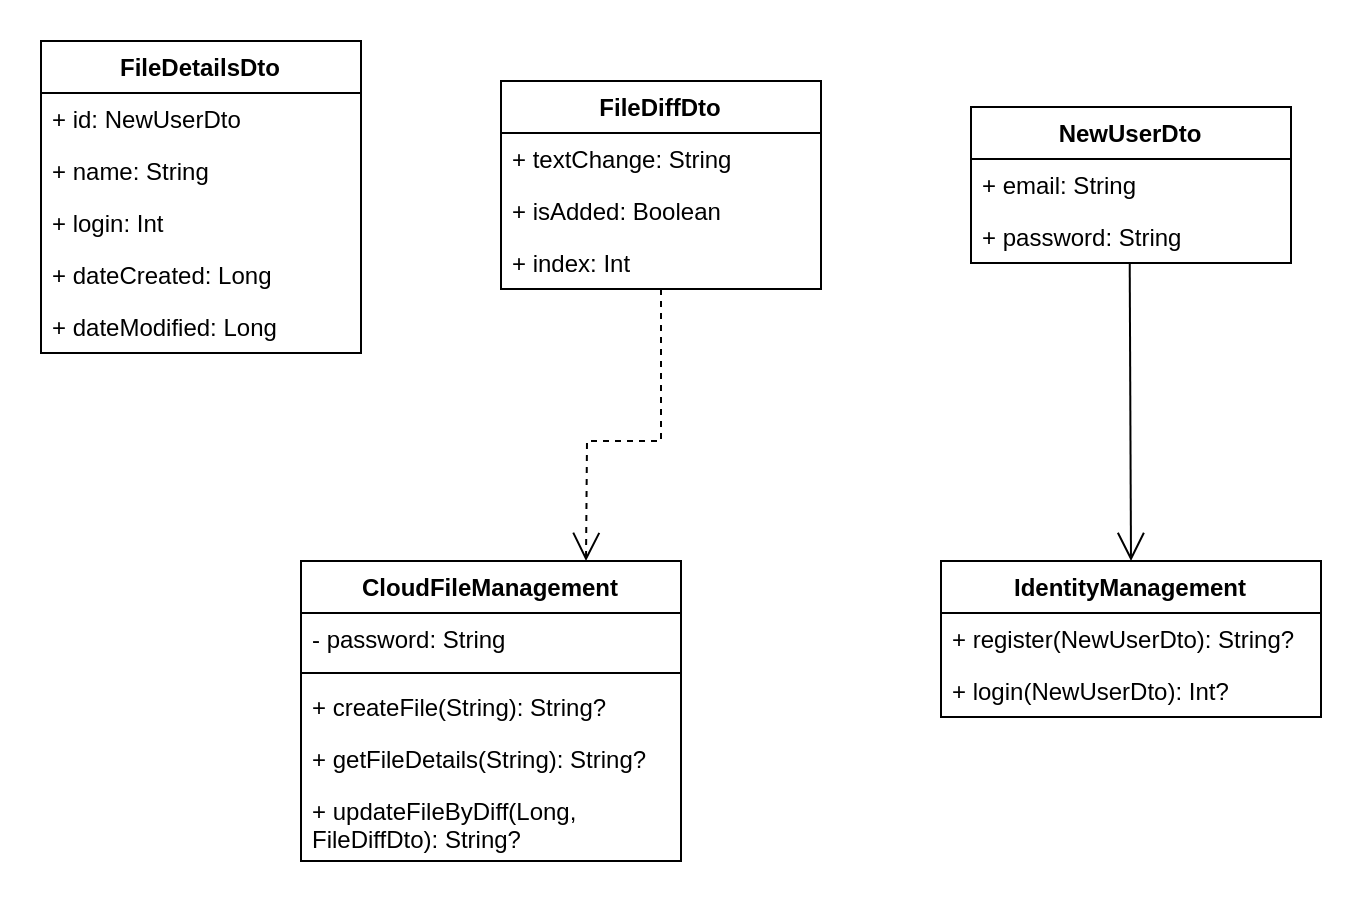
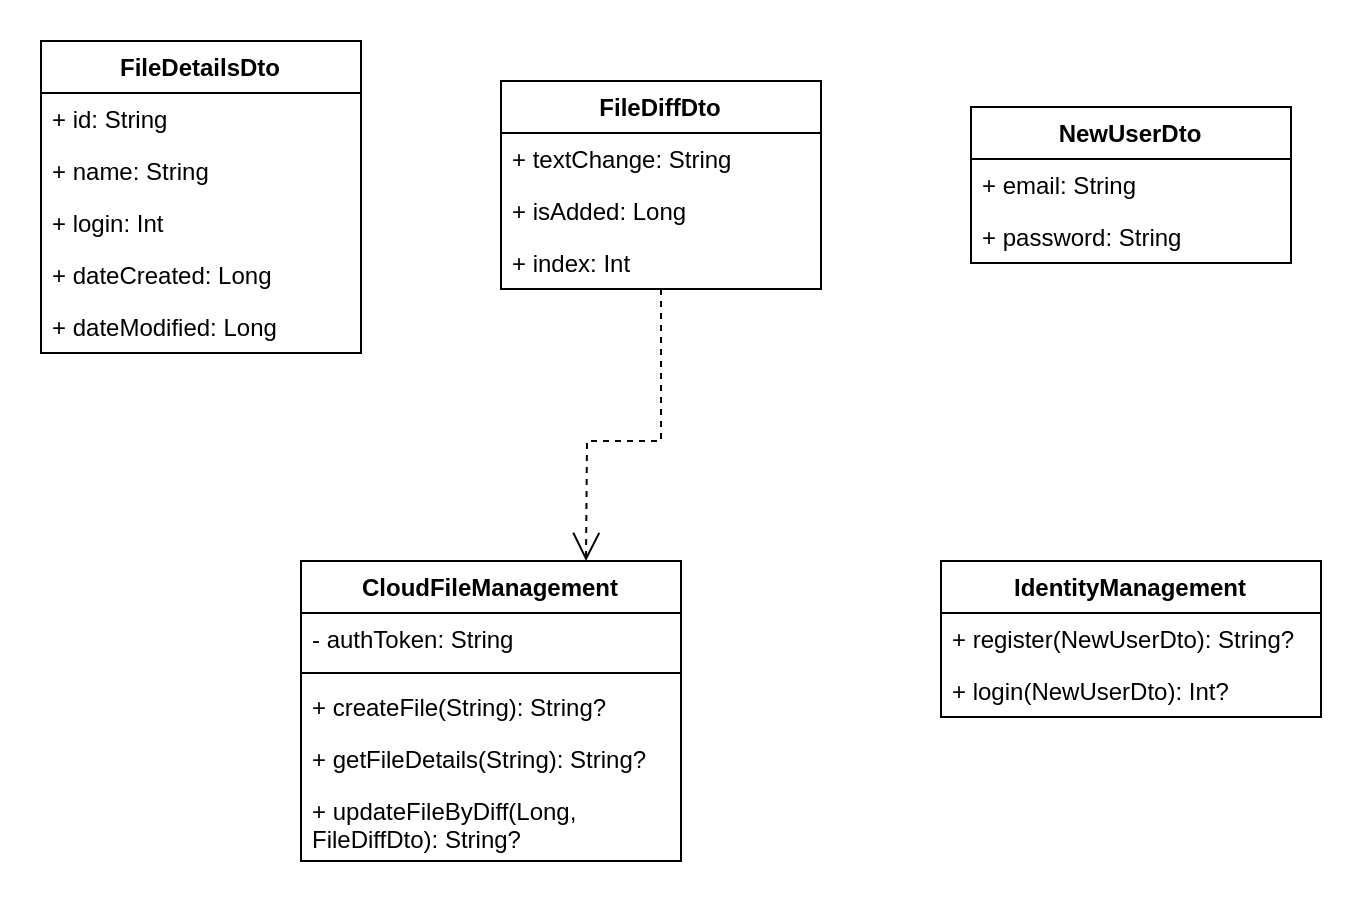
  <mxCell id="0" />
  <mxCell id="1" parent="0" />
  <mxCell id="2" value="FileDetailsDto" style="swimlane;fontStyle=1;align=center;verticalAlign=top;childLayout=stackLayout;horizontal=1;startSize=26;horizontalStack=0;resizeParent=1;resizeParentMax=0;resizeLast=0;collapsible=1;marginBottom=0;whiteSpace=wrap;html=1;" vertex="1" parent="1"><mxGeometry x="20" y="20" width="160" height="156" as="geometry" /></mxCell>
- <mxCell id="3" value="+ id: NewUserDto" style="text;strokeColor=none;fillColor=none;align=left;verticalAlign=top;spacingLeft=4;spacingRight=4;overflow=hidden;rotatable=0;points=[[0,0.5],[1,0.5]];portConstraint=eastwest;whiteSpace=wrap;html=1;" vertex="1" parent="2"><mxGeometry y="26" width="160" height="26" as="geometry" /></mxCell>
+ <mxCell id="3" value="+ id: String" style="text;strokeColor=none;fillColor=none;align=left;verticalAlign=top;spacingLeft=4;spacingRight=4;overflow=hidden;rotatable=0;points=[[0,0.5],[1,0.5]];portConstraint=eastwest;whiteSpace=wrap;html=1;" vertex="1" parent="2"><mxGeometry y="26" width="160" height="26" as="geometry" /></mxCell>
  <mxCell id="4" value="+ name: String" style="text;strokeColor=none;fillColor=none;align=left;verticalAlign=top;spacingLeft=4;spacingRight=4;overflow=hidden;rotatable=0;points=[[0,0.5],[1,0.5]];portConstraint=eastwest;whiteSpace=wrap;html=1;" vertex="1" parent="2"><mxGeometry y="52" width="160" height="26" as="geometry" /></mxCell>
  <mxCell id="5" value="+ login: Int" style="text;strokeColor=none;fillColor=none;align=left;verticalAlign=top;spacingLeft=4;spacingRight=4;overflow=hidden;rotatable=0;points=[[0,0.5],[1,0.5]];portConstraint=eastwest;whiteSpace=wrap;html=1;" vertex="1" parent="2"><mxGeometry y="78" width="160" height="26" as="geometry" /></mxCell>
  <mxCell id="6" value="+ dateCreated: Long" style="text;strokeColor=none;fillColor=none;align=left;verticalAlign=top;spacingLeft=4;spacingRight=4;overflow=hidden;rotatable=0;points=[[0,0.5],[1,0.5]];portConstraint=eastwest;whiteSpace=wrap;html=1;" vertex="1" parent="2"><mxGeometry y="104" width="160" height="26" as="geometry" /></mxCell>
  <mxCell id="7" value="+ dateModified: Long" style="text;strokeColor=none;fillColor=none;align=left;verticalAlign=top;spacingLeft=4;spacingRight=4;overflow=hidden;rotatable=0;points=[[0,0.5],[1,0.5]];portConstraint=eastwest;whiteSpace=wrap;html=1;" vertex="1" parent="2"><mxGeometry y="130" width="160" height="26" as="geometry" /></mxCell>
  <mxCell id="8" value="FileDiffDto" style="swimlane;fontStyle=1;align=center;verticalAlign=top;childLayout=stackLayout;horizontal=1;startSize=26;horizontalStack=0;resizeParent=1;resizeParentMax=0;resizeLast=0;collapsible=1;marginBottom=0;whiteSpace=wrap;html=1;" vertex="1" parent="1"><mxGeometry x="250" y="40" width="160" height="104" as="geometry" /></mxCell>
  <mxCell id="9" value="+ textChange: String" style="text;strokeColor=none;fillColor=none;align=left;verticalAlign=top;spacingLeft=4;spacingRight=4;overflow=hidden;rotatable=0;points=[[0,0.5],[1,0.5]];portConstraint=eastwest;whiteSpace=wrap;html=1;" vertex="1" parent="8"><mxGeometry y="26" width="160" height="26" as="geometry" /></mxCell>
- <mxCell id="10" value="+ isAdded: Boolean" style="text;strokeColor=none;fillColor=none;align=left;verticalAlign=top;spacingLeft=4;spacingRight=4;overflow=hidden;rotatable=0;points=[[0,0.5],[1,0.5]];portConstraint=eastwest;whiteSpace=wrap;html=1;" vertex="1" parent="8"><mxGeometry y="52" width="160" height="26" as="geometry" /></mxCell>
+ <mxCell id="10" value="+ isAdded: Long" style="text;strokeColor=none;fillColor=none;align=left;verticalAlign=top;spacingLeft=4;spacingRight=4;overflow=hidden;rotatable=0;points=[[0,0.5],[1,0.5]];portConstraint=eastwest;whiteSpace=wrap;html=1;" vertex="1" parent="8"><mxGeometry y="52" width="160" height="26" as="geometry" /></mxCell>
  <mxCell id="11" value="+ index: Int" style="text;strokeColor=none;fillColor=none;align=left;verticalAlign=top;spacingLeft=4;spacingRight=4;overflow=hidden;rotatable=0;points=[[0,0.5],[1,0.5]];portConstraint=eastwest;whiteSpace=wrap;html=1;" vertex="1" parent="8"><mxGeometry y="78" width="160" height="26" as="geometry" /></mxCell>
  <mxCell id="12" value="NewUserDto" style="swimlane;fontStyle=1;align=center;verticalAlign=top;childLayout=stackLayout;horizontal=1;startSize=26;horizontalStack=0;resizeParent=1;resizeParentMax=0;resizeLast=0;collapsible=1;marginBottom=0;whiteSpace=wrap;html=1;" vertex="1" parent="1"><mxGeometry x="485" y="53" width="160" height="78" as="geometry" /></mxCell>
  <mxCell id="13" value="+ email: String" style="text;strokeColor=none;fillColor=none;align=left;verticalAlign=top;spacingLeft=4;spacingRight=4;overflow=hidden;rotatable=0;points=[[0,0.5],[1,0.5]];portConstraint=eastwest;whiteSpace=wrap;html=1;" vertex="1" parent="12"><mxGeometry y="26" width="160" height="26" as="geometry" /></mxCell>
  <mxCell id="14" value="+ password: String" style="text;strokeColor=none;fillColor=none;align=left;verticalAlign=top;spacingLeft=4;spacingRight=4;overflow=hidden;rotatable=0;points=[[0,0.5],[1,0.5]];portConstraint=eastwest;whiteSpace=wrap;html=1;" vertex="1" parent="12"><mxGeometry y="52" width="160" height="26" as="geometry" /></mxCell>
  <mxCell id="15" value="CloudFileManagement" style="swimlane;fontStyle=1;align=center;verticalAlign=top;childLayout=stackLayout;horizontal=1;startSize=26;horizontalStack=0;resizeParent=1;resizeParentMax=0;resizeLast=0;collapsible=1;marginBottom=0;whiteSpace=wrap;html=1;" vertex="1" parent="1"><mxGeometry x="150" y="280" width="190" height="150" as="geometry" /></mxCell>
- <mxCell id="16" value="- password: String" style="text;strokeColor=none;fillColor=none;align=left;verticalAlign=top;spacingLeft=4;spacingRight=4;overflow=hidden;rotatable=0;points=[[0,0.5],[1,0.5]];portConstraint=eastwest;whiteSpace=wrap;html=1;" vertex="1" parent="15"><mxGeometry y="26" width="190" height="26" as="geometry" /></mxCell>
+ <mxCell id="16" value="- authToken: String" style="text;strokeColor=none;fillColor=none;align=left;verticalAlign=top;spacingLeft=4;spacingRight=4;overflow=hidden;rotatable=0;points=[[0,0.5],[1,0.5]];portConstraint=eastwest;whiteSpace=wrap;html=1;" vertex="1" parent="15"><mxGeometry y="26" width="190" height="26" as="geometry" /></mxCell>
  <mxCell id="17" value="" style="line;strokeWidth=1;fillColor=none;align=left;verticalAlign=middle;spacingTop=-1;spacingLeft=3;spacingRight=3;rotatable=0;labelPosition=right;points=[];portConstraint=eastwest;strokeColor=inherit;" vertex="1" parent="15"><mxGeometry y="52" width="190" height="8" as="geometry" /></mxCell>
  <mxCell id="18" value="+ createFile(String): String?" style="text;strokeColor=none;fillColor=none;align=left;verticalAlign=top;spacingLeft=4;spacingRight=4;overflow=hidden;rotatable=0;points=[[0,0.5],[1,0.5]];portConstraint=eastwest;whiteSpace=wrap;html=1;" vertex="1" parent="15"><mxGeometry y="60" width="190" height="26" as="geometry" /></mxCell>
  <mxCell id="19" value="+ getFileDetails(String): String?" style="text;strokeColor=none;fillColor=none;align=left;verticalAlign=top;spacingLeft=4;spacingRight=4;overflow=hidden;rotatable=0;points=[[0,0.5],[1,0.5]];portConstraint=eastwest;whiteSpace=wrap;html=1;" vertex="1" parent="15"><mxGeometry y="86" width="190" height="26" as="geometry" /></mxCell>
  <mxCell id="20" value="+ updateFileByDiff(Long, FileDiffDto): String?" style="text;strokeColor=none;fillColor=none;align=left;verticalAlign=top;spacingLeft=4;spacingRight=4;overflow=hidden;rotatable=0;points=[[0,0.5],[1,0.5]];portConstraint=eastwest;whiteSpace=wrap;html=1;" vertex="1" parent="15"><mxGeometry y="112" width="190" height="38" as="geometry" /></mxCell>
  <mxCell id="21" value="" style="endArrow=open;endFill=1;endSize=12;html=1;rounded=0;exitX=0.5;exitY=1;exitDx=0;exitDy=0;entryX=0.75;entryY=0;entryDx=0;entryDy=0;dashed=1;" edge="1" parent="1" source="8" target="15"><mxGeometry width="160" relative="1" as="geometry"><mxPoint x="260" y="180" as="sourcePoint" /><mxPoint x="420" y="180" as="targetPoint" /><Array as="points"><mxPoint x="330" y="220" /><mxPoint x="293" y="220" /></Array></mxGeometry></mxCell>
  <mxCell id="22" value="IdentityManagement" style="swimlane;fontStyle=1;align=center;verticalAlign=top;childLayout=stackLayout;horizontal=1;startSize=26;horizontalStack=0;resizeParent=1;resizeParentMax=0;resizeLast=0;collapsible=1;marginBottom=0;whiteSpace=wrap;html=1;" vertex="1" parent="1"><mxGeometry x="470" y="280" width="190" height="78" as="geometry" /></mxCell>
  <mxCell id="23" value="+ register(NewUserDto): String?" style="text;strokeColor=none;fillColor=none;align=left;verticalAlign=top;spacingLeft=4;spacingRight=4;overflow=hidden;rotatable=0;points=[[0,0.5],[1,0.5]];portConstraint=eastwest;whiteSpace=wrap;html=1;" vertex="1" parent="22"><mxGeometry y="26" width="190" height="26" as="geometry" /></mxCell>
  <mxCell id="24" value="+ login(NewUserDto): Int?" style="text;strokeColor=none;fillColor=none;align=left;verticalAlign=top;spacingLeft=4;spacingRight=4;overflow=hidden;rotatable=0;points=[[0,0.5],[1,0.5]];portConstraint=eastwest;whiteSpace=wrap;html=1;" vertex="1" parent="22"><mxGeometry y="52" width="190" height="26" as="geometry" /></mxCell>
- <mxCell id="25" value="" style="endArrow=open;endFill=1;endSize=12;html=1;rounded=0;exitX=0.496;exitY=1.004;exitDx=0;exitDy=0;entryX=0.5;entryY=0;entryDx=0;entryDy=0;exitPerimeter=0;" edge="1" parent="1" source="14" target="22"><mxGeometry width="160" relative="1" as="geometry"><mxPoint x="510" y="160" as="sourcePoint" /><mxPoint x="670" y="160" as="targetPoint" /></mxGeometry></mxCell>
